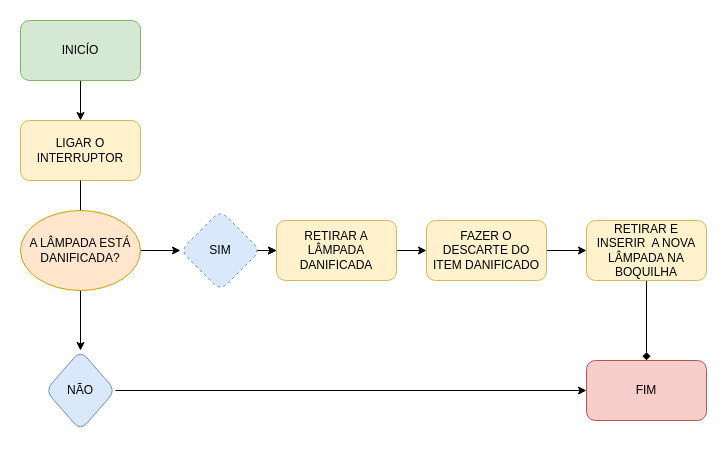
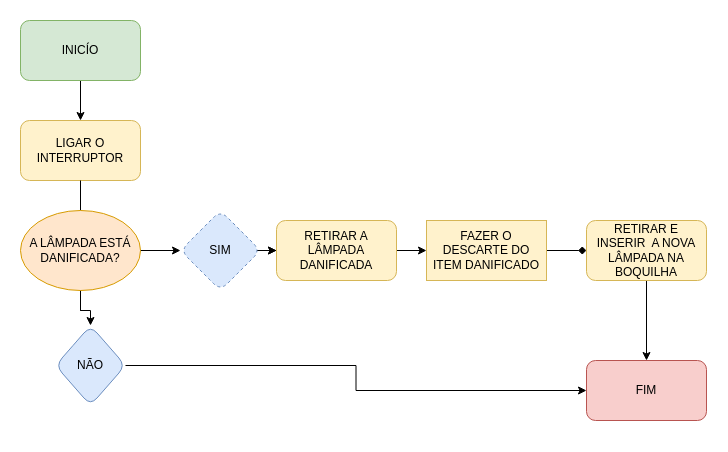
  <mxCell id="0" />
  <mxCell id="1" parent="0" />
  <mxCell id="2" value="" style="edgeStyle=orthogonalEdgeStyle;rounded=0;orthogonalLoop=1;jettySize=auto;html=1;" edge="1" parent="1" source="3" target="5"><mxGeometry relative="1" as="geometry" /></mxCell>
  <mxCell id="3" value="INICÍO" style="rounded=1;whiteSpace=wrap;html=1;fillColor=#d5e8d4;strokeColor=#82b366;" vertex="1" parent="1"><mxGeometry x="20" y="20" width="120" height="60" as="geometry" /></mxCell>
  <mxCell id="4" value="" style="edgeStyle=orthogonalEdgeStyle;rounded=0;orthogonalLoop=1;jettySize=auto;html=1;startArrow=none;" edge="1" parent="1" source="20" target="8"><mxGeometry relative="1" as="geometry"><Array as="points"><mxPoint x="80" y="310" /><mxPoint x="80" y="310" /></Array></mxGeometry></mxCell>
  <mxCell id="5" value="LIGAR O INTERRUPTOR" style="whiteSpace=wrap;html=1;rounded=1;fillColor=#fff2cc;strokeColor=#d6b656;" vertex="1" parent="1"><mxGeometry x="20" y="120" width="120" height="60" as="geometry" /></mxCell>
  <mxCell id="6" value="" style="edgeStyle=orthogonalEdgeStyle;rounded=0;orthogonalLoop=1;jettySize=auto;html=1;" edge="1" parent="1" source="8" target="12"><mxGeometry relative="1" as="geometry" /></mxCell>
  <mxCell id="7" value="" style="edgeStyle=orthogonalEdgeStyle;rounded=0;orthogonalLoop=1;jettySize=auto;html=1;" edge="1" parent="1" source="8" target="12"><mxGeometry relative="1" as="geometry" /></mxCell>
  <mxCell id="8" value="SIM" style="rhombus;whiteSpace=wrap;html=1;fillColor=#dae8fc;strokeColor=#6c8ebf;rounded=1;dashed=1;" vertex="1" parent="1"><mxGeometry x="180" y="210" width="80" height="80" as="geometry" /></mxCell>
  <mxCell id="9" style="edgeStyle=orthogonalEdgeStyle;rounded=0;orthogonalLoop=1;jettySize=auto;html=1;" edge="1" parent="1" source="10" target="13"><mxGeometry relative="1" as="geometry"><mxPoint x="576" y="390" as="targetPoint" /><Array as="points" /></mxGeometry></mxCell>
- <mxCell id="10" value="NÃO" style="rhombus;whiteSpace=wrap;html=1;fillColor=#dae8fc;strokeColor=#6c8ebf;rounded=1;" vertex="1" parent="1"><mxGeometry x="45" y="350" width="70" height="80" as="geometry" /></mxCell>
+ <mxCell id="10" value="NÃO" style="rhombus;whiteSpace=wrap;html=1;fillColor=#dae8fc;strokeColor=#6c8ebf;rounded=1;" vertex="1" parent="1"><mxGeometry x="55" y="325" width="70" height="80" as="geometry" /></mxCell>
  <mxCell id="11" value="" style="edgeStyle=orthogonalEdgeStyle;rounded=0;orthogonalLoop=1;jettySize=auto;html=1;" edge="1" parent="1" source="12" target="15"><mxGeometry relative="1" as="geometry" /></mxCell>
  <mxCell id="12" value="RETIRAR A LÂMPADA DANIFICADA" style="whiteSpace=wrap;html=1;fillColor=#fff2cc;strokeColor=#d6b656;rounded=1;" vertex="1" parent="1"><mxGeometry x="276" y="220" width="120" height="60" as="geometry" /></mxCell>
  <mxCell id="13" value="FIM" style="whiteSpace=wrap;html=1;fillColor=#f8cecc;strokeColor=#b85450;rounded=1;" vertex="1" parent="1"><mxGeometry x="586" y="360" width="120" height="60" as="geometry" /></mxCell>
- <mxCell id="14" value="" style="edgeStyle=orthogonalEdgeStyle;rounded=0;orthogonalLoop=1;jettySize=auto;html=1;" edge="1" parent="1" source="15" target="17"><mxGeometry relative="1" as="geometry" /></mxCell>
- <mxCell id="15" value="FAZER O DESCARTE DO ITEM DANIFICADO" style="whiteSpace=wrap;html=1;fillColor=#fff2cc;strokeColor=#d6b656;rounded=1;" vertex="1" parent="1"><mxGeometry x="426" y="220" width="120" height="60" as="geometry" /></mxCell>
- <mxCell id="16" value="" style="edgeStyle=orthogonalEdgeStyle;rounded=0;orthogonalLoop=1;jettySize=auto;html=1;endArrow=diamond;" edge="1" parent="1" source="17" target="13"><mxGeometry relative="1" as="geometry" /></mxCell>
+ <mxCell id="14" value="" style="edgeStyle=orthogonalEdgeStyle;rounded=0;orthogonalLoop=1;jettySize=auto;html=1;endArrow=diamond;" edge="1" parent="1" source="15" target="17"><mxGeometry relative="1" as="geometry" /></mxCell>
+ <mxCell id="15" value="FAZER O DESCARTE DO ITEM DANIFICADO" style="whiteSpace=wrap;html=1;fillColor=#fff2cc;strokeColor=#d6b656;rounded=0;" vertex="1" parent="1"><mxGeometry x="426" y="220" width="120" height="60" as="geometry" /></mxCell>
+ <mxCell id="16" value="" style="edgeStyle=orthogonalEdgeStyle;rounded=0;orthogonalLoop=1;jettySize=auto;html=1;" edge="1" parent="1" source="17" target="13"><mxGeometry relative="1" as="geometry" /></mxCell>
  <mxCell id="17" value="RETIRAR E INSERIR&amp;nbsp; A NOVA LÂMPADA NA BOQUILHA" style="whiteSpace=wrap;html=1;fillColor=#fff2cc;strokeColor=#d6b656;rounded=1;" vertex="1" parent="1"><mxGeometry x="586" y="220" width="120" height="60" as="geometry" /></mxCell>
  <mxCell id="18" value="" style="edgeStyle=orthogonalEdgeStyle;rounded=0;orthogonalLoop=1;jettySize=auto;html=1;endArrow=none;" edge="1" parent="1" source="5" target="20"><mxGeometry relative="1" as="geometry"><mxPoint x="80" y="170" as="sourcePoint" /><mxPoint x="80" y="390" as="targetPoint" /><Array as="points" /></mxGeometry></mxCell>
  <mxCell id="19" value="" style="edgeStyle=orthogonalEdgeStyle;rounded=0;orthogonalLoop=1;jettySize=auto;html=1;" edge="1" parent="1" source="20" target="10"><mxGeometry relative="1" as="geometry" /></mxCell>
  <mxCell id="20" value="A LÂMPADA ESTÁ DANIFICADA?" style="ellipse;whiteSpace=wrap;html=1;fillColor=#ffe6cc;strokeColor=#d79b00;" vertex="1" parent="1"><mxGeometry x="20" y="210" width="120" height="80" as="geometry" /></mxCell>
